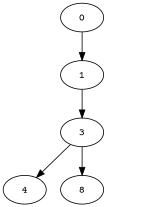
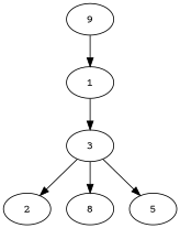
  digraph {
    fontname="Courier Prime"
    node [fontname="Courier Prime"]
    edge [fontname="Courier Prime"]
-   0
+   0 [label=9]
    1
    3
-   2 [label=4]
+   2
    n5 [label=8]
+   5
    0 -> 1
    1 -> 3
    3 -> 2
    3 -> n5
+   3 -> 5
  }
